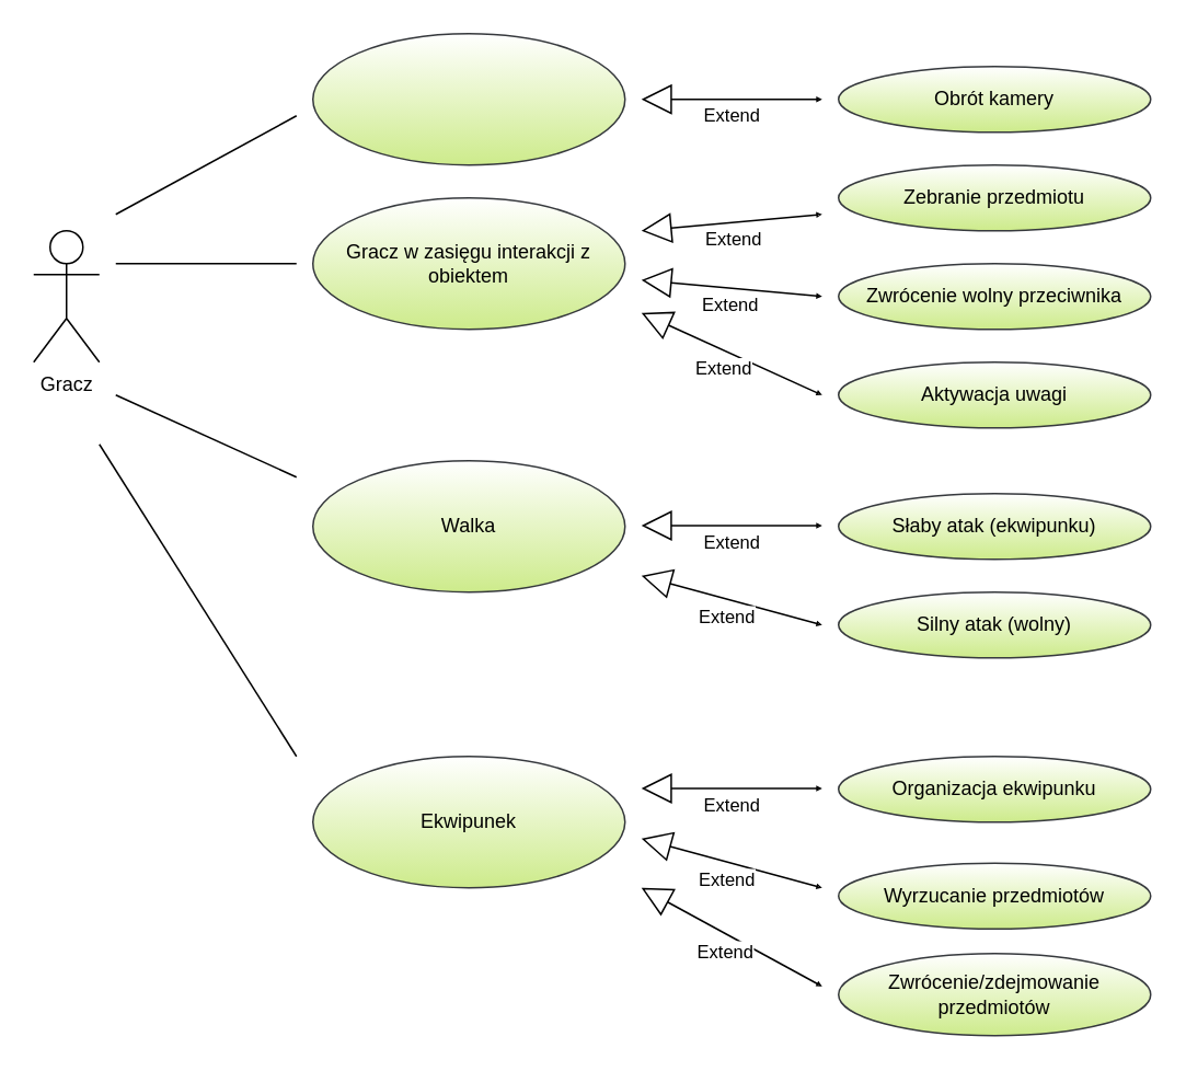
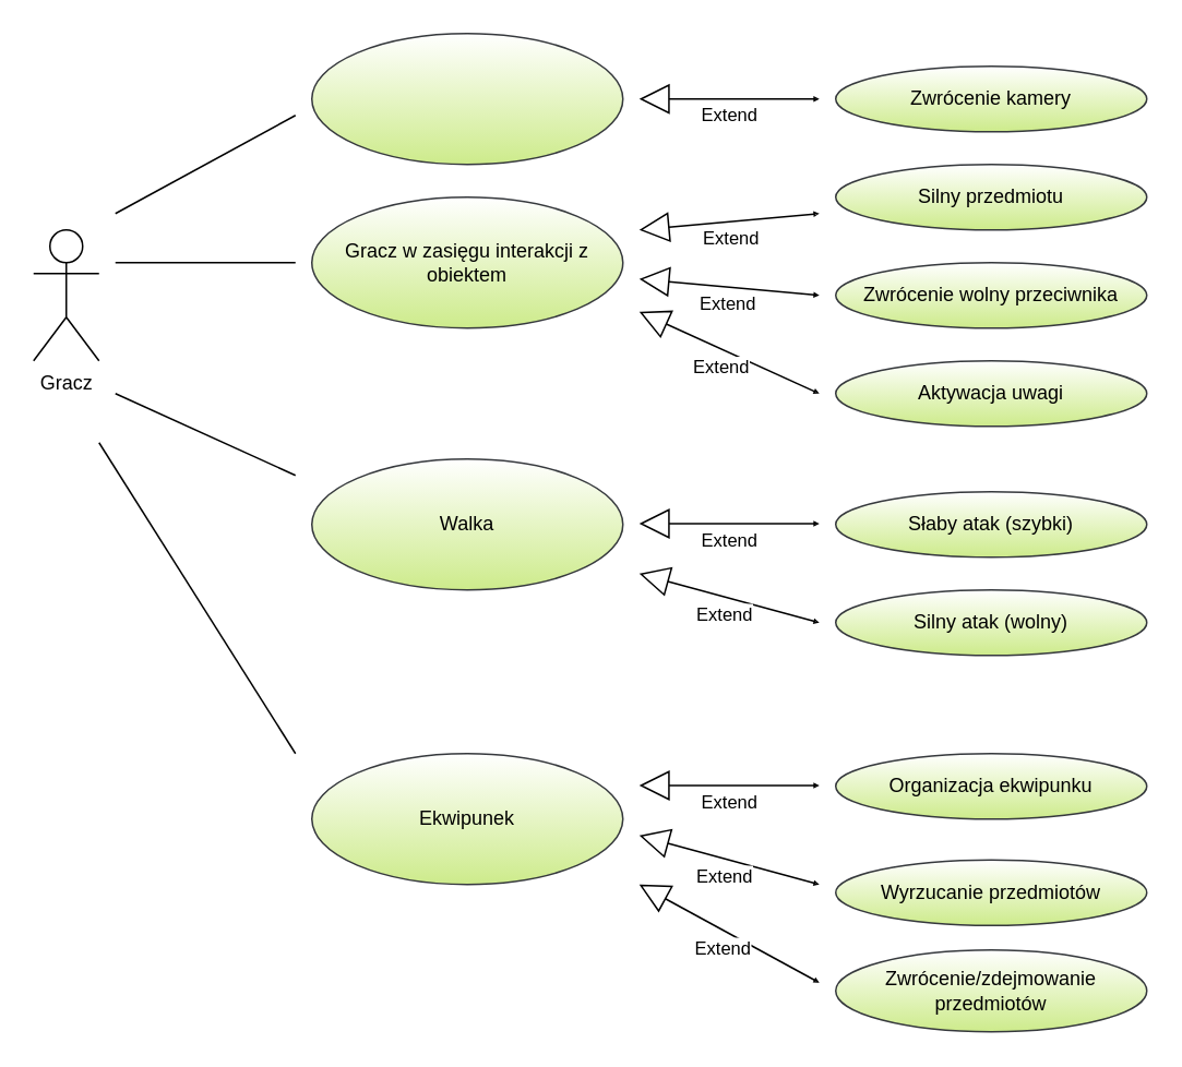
  <mxCell id="0" />
  <mxCell id="1" parent="0" />
  <mxCell id="2" value="&lt;div&gt;Gracz&lt;/div&gt;" style="shape=umlActor;verticalLabelPosition=bottom;verticalAlign=top;html=1;outlineConnect=0;" vertex="1" parent="1"><mxGeometry x="20" y="140" width="40" height="80" as="geometry" /></mxCell>
  <mxCell id="3" value="" style="endArrow=none;html=1;" edge="1" parent="1"><mxGeometry width="50" height="50" relative="1" as="geometry"><mxPoint x="70" y="130" as="sourcePoint" /><mxPoint x="180" y="70" as="targetPoint" /><Array as="points" /></mxGeometry></mxCell>
  <mxCell id="4" value="" style="ellipse;whiteSpace=wrap;html=1;fillColor=#cdeb8b;strokeColor=#36393d;gradientColor=#ffffff;gradientDirection=north;" vertex="1" parent="1"><mxGeometry x="190" y="20" width="190" height="80" as="geometry" /></mxCell>
  <mxCell id="5" value="" style="endArrow=none;html=1;" edge="1" parent="1"><mxGeometry width="50" height="50" relative="1" as="geometry"><mxPoint x="70" y="160" as="sourcePoint" /><mxPoint x="180" y="160" as="targetPoint" /><Array as="points" /></mxGeometry></mxCell>
  <mxCell id="6" value="Gracz w zasięgu interakcji z obiektem" style="ellipse;whiteSpace=wrap;html=1;fillColor=#cdeb8b;strokeColor=#36393d;gradientColor=#ffffff;gradientDirection=north;" vertex="1" parent="1"><mxGeometry x="190" y="120" width="190" height="80" as="geometry" /></mxCell>
- <mxCell id="7" value="Obrót kamery" style="ellipse;whiteSpace=wrap;html=1;fillColor=#cdeb8b;strokeColor=#36393d;gradientColor=#ffffff;gradientDirection=north;" vertex="1" parent="1"><mxGeometry x="510" y="40" width="190" height="40" as="geometry" /></mxCell>
+ <mxCell id="7" value="Zwrócenie kamery" style="ellipse;whiteSpace=wrap;html=1;fillColor=#cdeb8b;strokeColor=#36393d;gradientColor=#ffffff;gradientDirection=north;" vertex="1" parent="1"><mxGeometry x="510" y="40" width="190" height="40" as="geometry" /></mxCell>
  <mxCell id="8" value="Extend" style="endArrow=block;endSize=1;endFill=0;html=1;startArrow=block;startFill=0;targetPerimeterSpacing=5;startSize=16;" edge="1" parent="1"><mxGeometry y="-10" width="160" relative="1" as="geometry"><mxPoint x="390" y="60" as="sourcePoint" /><mxPoint x="500" y="60" as="targetPoint" /><Array as="points"><mxPoint x="440" y="60" /><mxPoint x="460" y="60" /></Array><mxPoint as="offset" /></mxGeometry></mxCell>
  <mxCell id="9" value="Extend" style="endArrow=block;endSize=1;endFill=0;html=1;startArrow=block;startFill=0;targetPerimeterSpacing=5;startSize=16;" edge="1" parent="1"><mxGeometry y="-10" width="160" relative="1" as="geometry"><mxPoint x="390" y="140" as="sourcePoint" /><mxPoint x="500" y="130" as="targetPoint" /><Array as="points" /><mxPoint as="offset" /></mxGeometry></mxCell>
- <mxCell id="10" value="Zebranie przedmiotu" style="ellipse;whiteSpace=wrap;html=1;fillColor=#cdeb8b;strokeColor=#36393d;gradientColor=#ffffff;gradientDirection=north;" vertex="1" parent="1"><mxGeometry x="510" y="100" width="190" height="40" as="geometry" /></mxCell>
+ <mxCell id="10" value="Silny przedmiotu" style="ellipse;whiteSpace=wrap;html=1;fillColor=#cdeb8b;strokeColor=#36393d;gradientColor=#ffffff;gradientDirection=north;" vertex="1" parent="1"><mxGeometry x="510" y="100" width="190" height="40" as="geometry" /></mxCell>
  <mxCell id="11" value="&lt;div&gt;Zwrócenie wolny przeciwnika&lt;/div&gt;" style="ellipse;whiteSpace=wrap;html=1;fillColor=#cdeb8b;strokeColor=#36393d;gradientColor=#ffffff;gradientDirection=north;" vertex="1" parent="1"><mxGeometry x="510" y="160" width="190" height="40" as="geometry" /></mxCell>
  <mxCell id="12" value="Extend" style="endArrow=block;endSize=1;endFill=0;html=1;startArrow=block;startFill=0;targetPerimeterSpacing=5;startSize=16;" edge="1" parent="1"><mxGeometry y="-10" width="160" relative="1" as="geometry"><mxPoint x="390" y="170" as="sourcePoint" /><mxPoint x="500" y="180" as="targetPoint" /><Array as="points" /><mxPoint as="offset" /></mxGeometry></mxCell>
  <mxCell id="13" value="&lt;div&gt;Aktywacja uwagi&lt;/div&gt;" style="ellipse;whiteSpace=wrap;html=1;fillColor=#cdeb8b;strokeColor=#36393d;gradientColor=#ffffff;gradientDirection=north;" vertex="1" parent="1"><mxGeometry x="510" y="220" width="190" height="40" as="geometry" /></mxCell>
  <mxCell id="14" value="Extend" style="endArrow=block;endSize=1;endFill=0;html=1;startArrow=block;startFill=0;targetPerimeterSpacing=5;startSize=16;" edge="1" parent="1"><mxGeometry y="-10" width="160" relative="1" as="geometry"><mxPoint x="390" y="190" as="sourcePoint" /><mxPoint x="500" y="240" as="targetPoint" /><Array as="points" /><mxPoint as="offset" /></mxGeometry></mxCell>
  <mxCell id="15" value="&lt;div&gt;Walka&lt;/div&gt;" style="ellipse;whiteSpace=wrap;html=1;fillColor=#cdeb8b;strokeColor=#36393d;gradientColor=#ffffff;gradientDirection=north;" vertex="1" parent="1"><mxGeometry x="190" y="280" width="190" height="80" as="geometry" /></mxCell>
  <mxCell id="16" value="" style="endArrow=none;html=1;" edge="1" parent="1"><mxGeometry width="50" height="50" relative="1" as="geometry"><mxPoint x="70" y="240" as="sourcePoint" /><mxPoint x="180" y="290" as="targetPoint" /><Array as="points" /></mxGeometry></mxCell>
- <mxCell id="17" value="&lt;div&gt;Słaby atak (ekwipunku)&lt;br&gt;&lt;/div&gt;" style="ellipse;whiteSpace=wrap;html=1;fillColor=#cdeb8b;strokeColor=#36393d;gradientColor=#ffffff;gradientDirection=north;" vertex="1" parent="1"><mxGeometry x="510" y="300" width="190" height="40" as="geometry" /></mxCell>
+ <mxCell id="17" value="&lt;div&gt;Słaby atak (szybki)&lt;br&gt;&lt;/div&gt;" style="ellipse;whiteSpace=wrap;html=1;fillColor=#cdeb8b;strokeColor=#36393d;gradientColor=#ffffff;gradientDirection=north;" vertex="1" parent="1"><mxGeometry x="510" y="300" width="190" height="40" as="geometry" /></mxCell>
  <mxCell id="18" value="&lt;div&gt;Silny atak (wolny)&lt;br&gt;&lt;/div&gt;" style="ellipse;whiteSpace=wrap;html=1;fillColor=#cdeb8b;strokeColor=#36393d;gradientColor=#ffffff;gradientDirection=north;" vertex="1" parent="1"><mxGeometry x="510" y="360" width="190" height="40" as="geometry" /></mxCell>
  <mxCell id="19" value="Extend" style="endArrow=block;endSize=1;endFill=0;html=1;startArrow=block;startFill=0;targetPerimeterSpacing=5;startSize=16;" edge="1" parent="1"><mxGeometry y="-10" width="160" relative="1" as="geometry"><mxPoint x="390" y="319.5" as="sourcePoint" /><mxPoint x="500" y="319.5" as="targetPoint" /><Array as="points" /><mxPoint as="offset" /></mxGeometry></mxCell>
  <mxCell id="20" value="Extend" style="endArrow=block;endSize=1;endFill=0;html=1;startArrow=block;startFill=0;targetPerimeterSpacing=5;startSize=16;" edge="1" parent="1"><mxGeometry y="-10" width="160" relative="1" as="geometry"><mxPoint x="390" y="350" as="sourcePoint" /><mxPoint x="500" y="380" as="targetPoint" /><Array as="points" /><mxPoint as="offset" /></mxGeometry></mxCell>
  <mxCell id="21" value="&lt;div&gt;Ekwipunek&lt;/div&gt;" style="ellipse;whiteSpace=wrap;html=1;fillColor=#cdeb8b;strokeColor=#36393d;gradientColor=#ffffff;gradientDirection=north;" vertex="1" parent="1"><mxGeometry x="190" y="460" width="190" height="80" as="geometry" /></mxCell>
  <mxCell id="22" value="" style="endArrow=none;html=1;" edge="1" parent="1"><mxGeometry width="50" height="50" relative="1" as="geometry"><mxPoint x="60" y="270" as="sourcePoint" /><mxPoint x="180" y="460" as="targetPoint" /><Array as="points" /></mxGeometry></mxCell>
  <mxCell id="23" value="&lt;div&gt;Organizacja ekwipunku&lt;br&gt;&lt;/div&gt;" style="ellipse;whiteSpace=wrap;html=1;fillColor=#cdeb8b;strokeColor=#36393d;gradientColor=#ffffff;gradientDirection=north;" vertex="1" parent="1"><mxGeometry x="510" y="460" width="190" height="40" as="geometry" /></mxCell>
  <mxCell id="24" value="&lt;div&gt;Wyrzucanie przedmiotów&lt;br&gt;&lt;/div&gt;" style="ellipse;whiteSpace=wrap;html=1;fillColor=#cdeb8b;strokeColor=#36393d;gradientColor=#ffffff;gradientDirection=north;" vertex="1" parent="1"><mxGeometry x="510" y="525" width="190" height="40" as="geometry" /></mxCell>
  <mxCell id="25" value="&lt;div&gt;Zwrócenie/zdejmowanie przedmiotów&lt;br&gt;&lt;/div&gt;" style="ellipse;whiteSpace=wrap;html=1;fillColor=#cdeb8b;strokeColor=#36393d;gradientColor=#ffffff;gradientDirection=north;" vertex="1" parent="1"><mxGeometry x="510" y="580" width="190" height="50" as="geometry" /></mxCell>
  <mxCell id="26" value="Extend" style="endArrow=block;endSize=1;endFill=0;html=1;startArrow=block;startFill=0;targetPerimeterSpacing=5;startSize=16;" edge="1" parent="1"><mxGeometry y="-10" width="160" relative="1" as="geometry"><mxPoint x="390" y="479.5" as="sourcePoint" /><mxPoint x="500" y="479.5" as="targetPoint" /><Array as="points" /><mxPoint as="offset" /></mxGeometry></mxCell>
  <mxCell id="27" value="Extend" style="endArrow=block;endSize=1;endFill=0;html=1;startArrow=block;startFill=0;targetPerimeterSpacing=5;startSize=16;" edge="1" parent="1"><mxGeometry y="-10" width="160" relative="1" as="geometry"><mxPoint x="390" y="510" as="sourcePoint" /><mxPoint x="500" y="540" as="targetPoint" /><Array as="points" /><mxPoint as="offset" /></mxGeometry></mxCell>
  <mxCell id="28" value="Extend" style="endArrow=block;endSize=1;endFill=0;html=1;startArrow=block;startFill=0;targetPerimeterSpacing=5;startSize=16;" edge="1" parent="1"><mxGeometry y="-10" width="160" relative="1" as="geometry"><mxPoint x="390" y="540" as="sourcePoint" /><mxPoint x="500" y="600" as="targetPoint" /><Array as="points" /><mxPoint as="offset" /></mxGeometry></mxCell>
